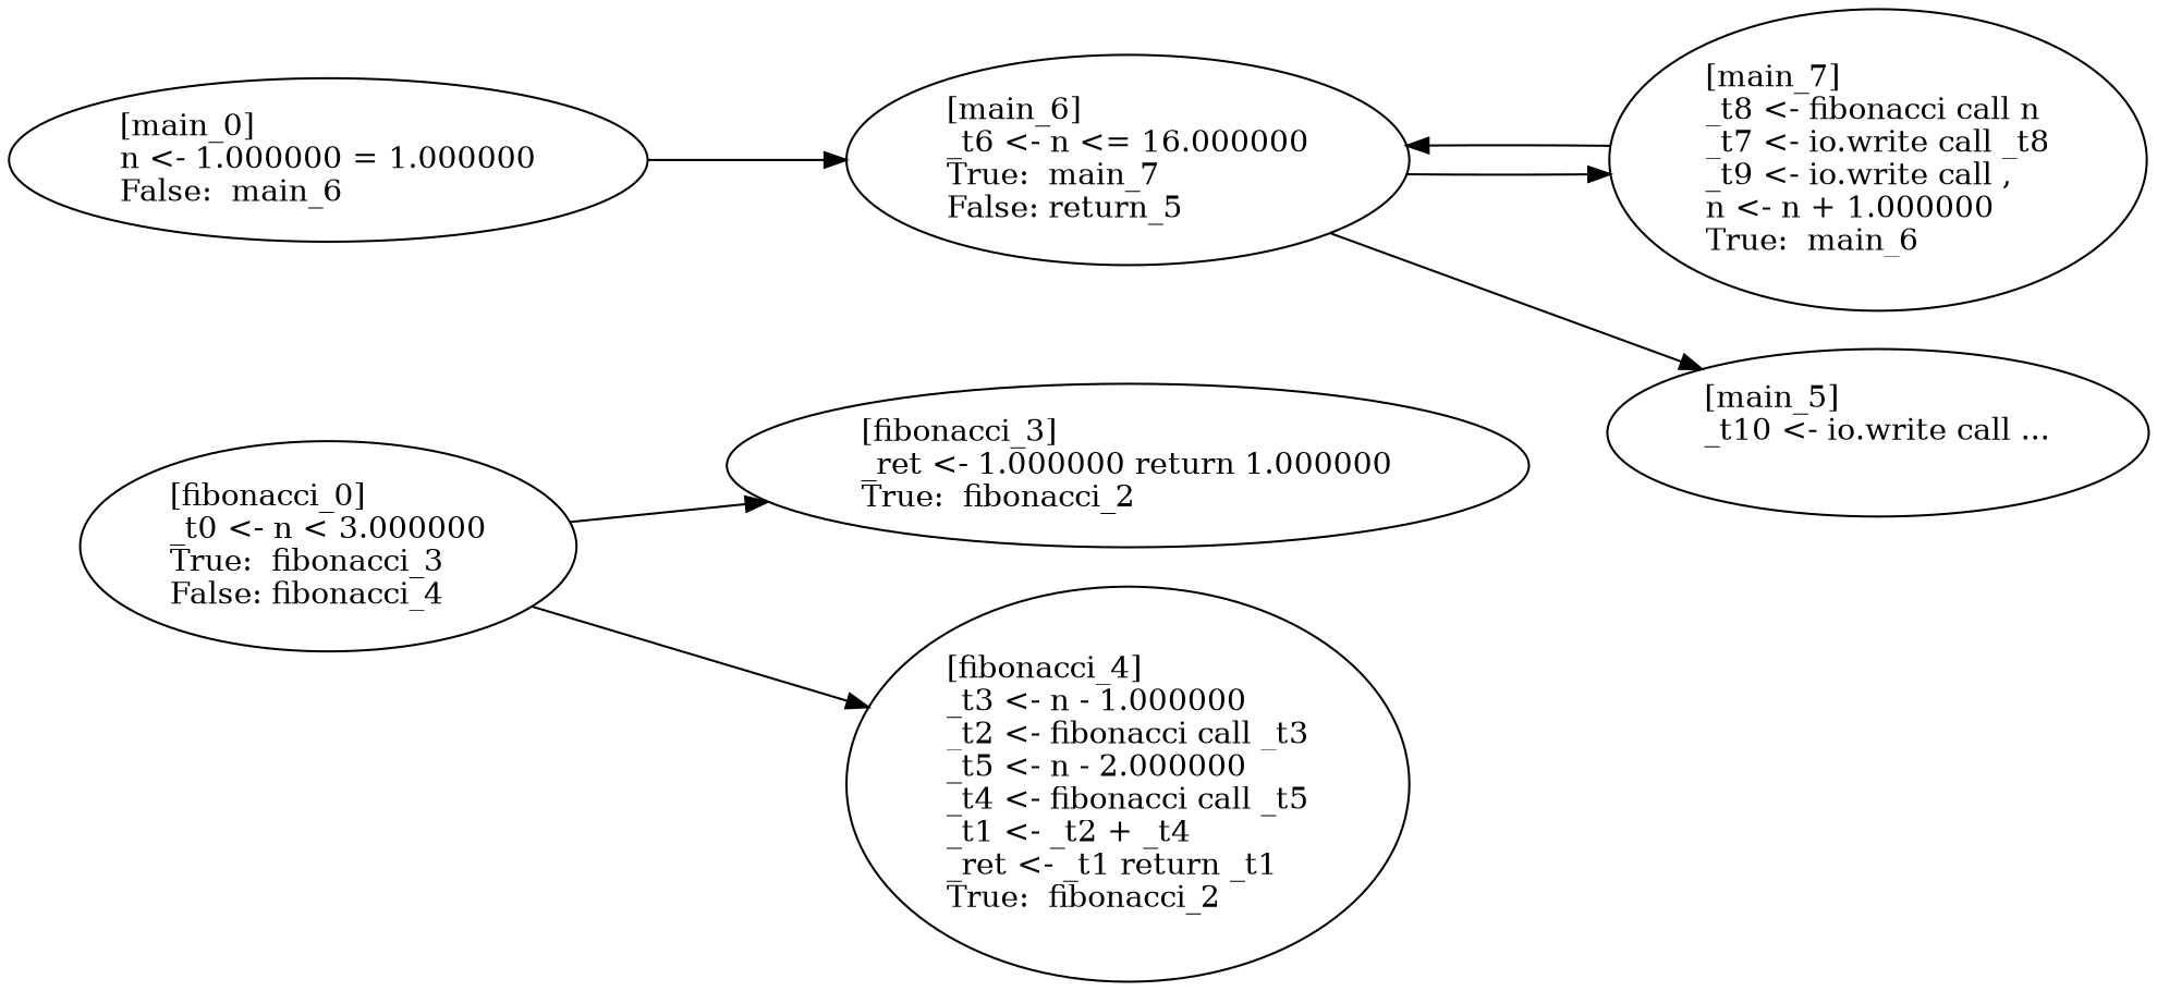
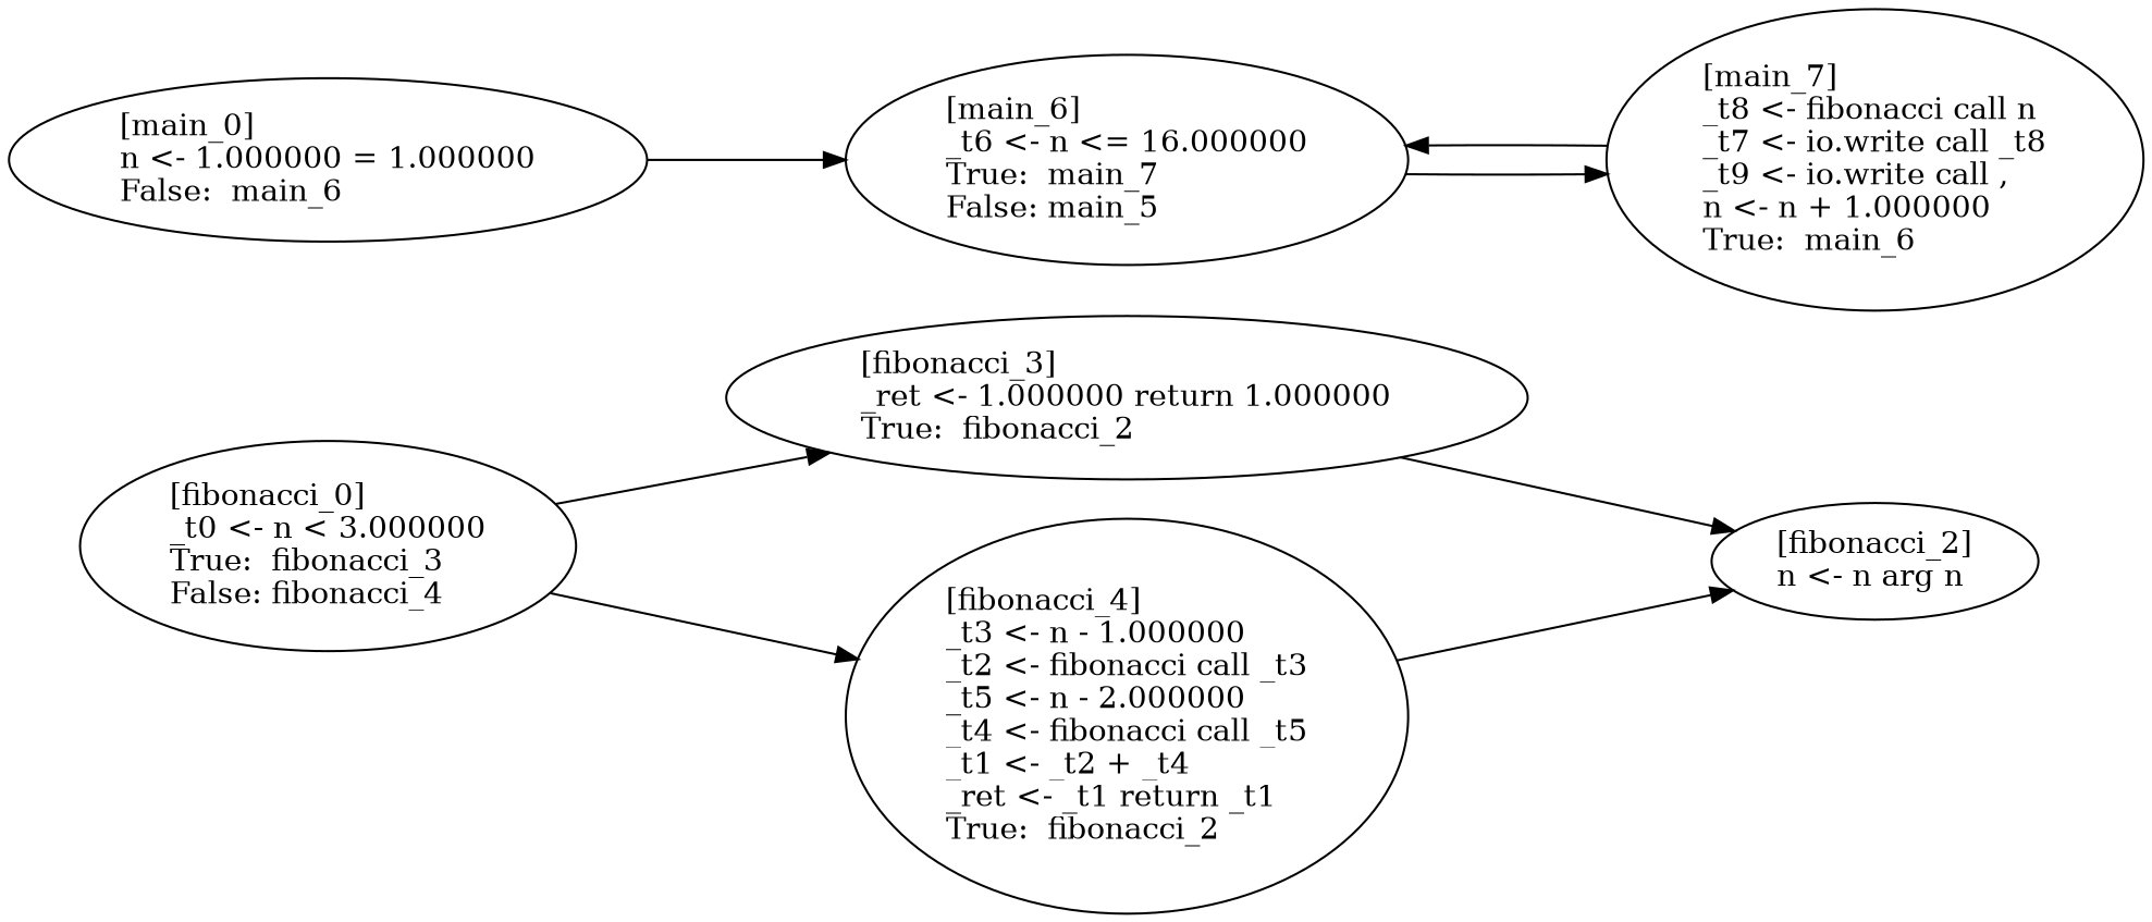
  digraph {
    rankdir=LR
    n1 [label="[fibonacci_0]\l_t0 <- n < 3.000000\lTrue:  fibonacci_3\lFalse: fibonacci_4\l"]
    n2 [label="[fibonacci_3]\l_ret <- 1.000000 return 1.000000\lTrue:  fibonacci_2\l"]
    n3 [label="[fibonacci_4]\l_t3 <- n - 1.000000\l_t2 <- fibonacci call _t3\l_t5 <- n - 2.000000\l_t4 <- fibonacci call _t5\l_t1 <- _t2 + _t4\l_ret <- _t1 return _t1\lTrue:  fibonacci_2\l"]
+   n4 [label="[fibonacci_2]\ln <- n arg n\l"]
    n5 [label="[main_0]\ln <- 1.000000 = 1.000000\lFalse:  main_6\l"]
-   n6 [label="[main_6]\l_t6 <- n <= 16.000000\lTrue:  main_7\lFalse: return_5\l"]
+   n6 [label="[main_6]\l_t6 <- n <= 16.000000\lTrue:  main_7\lFalse: main_5\l"]
    n7 [label="[main_7]\l_t8 <- fibonacci call n\l_t7 <- io.write call _t8\l_t9 <- io.write call , \ln <- n + 1.000000\lTrue:  main_6\l"]
-   n8 [label="[main_5]\l_t10 <- io.write call ...\n\l"]
    n1 -> n2
    n1 -> n3
+   n2 -> n4
+   n3 -> n4
    n5 -> n6
    n6 -> n7
-   n6 -> n8
    n7 -> n6
  }
